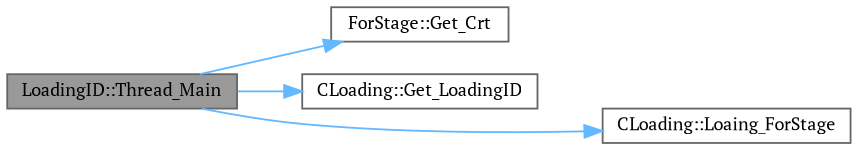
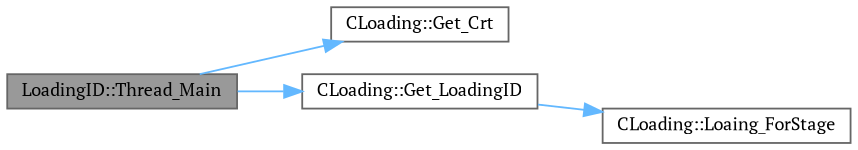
  digraph {
    fontname="PT Serif"
    rankdir=LR
    node [color=grey40 fillcolor=white fontname="PT Serif" fontsize=10 shape=box style=filled]
    edge [color=steelblue1 fontname="PT Serif" fontsize=10 labelfontname=Helvetica labelfontsize=10 style=solid]
    n1 [color=gray40 fillcolor=grey60 fontcolor=black height=0.2 label="LoadingID::Thread_Main" width=0.4]
-   n2 [height=0.2 label="ForStage::Get_Crt" width=0.4]
+   n2 [height=0.2 label="CLoading::Get_Crt" width=0.4]
    n3 [height=0.2 label="CLoading::Get_LoadingID" width=0.4]
    n4 [height=0.2 label="CLoading::Loaing_ForStage" width=0.4]
    n1 -> n2
    n1 -> n3
-   n1 -> n4
+   n3 -> n4
  }
